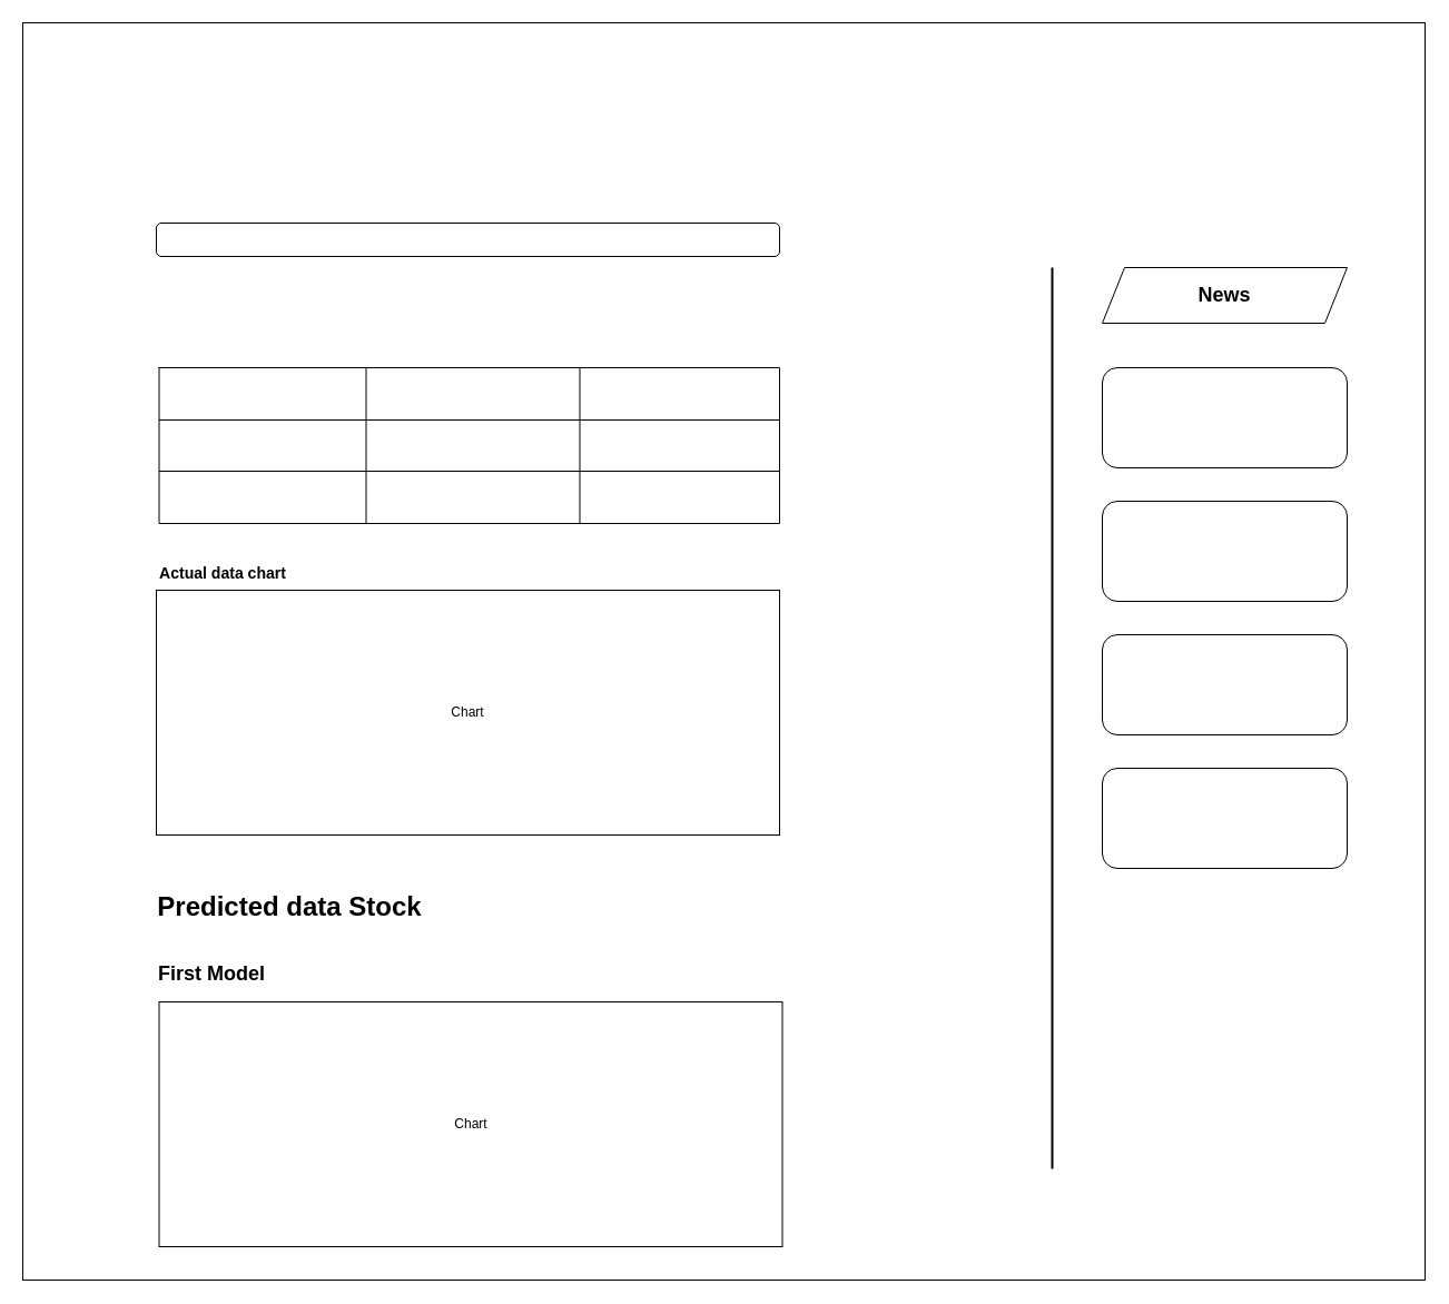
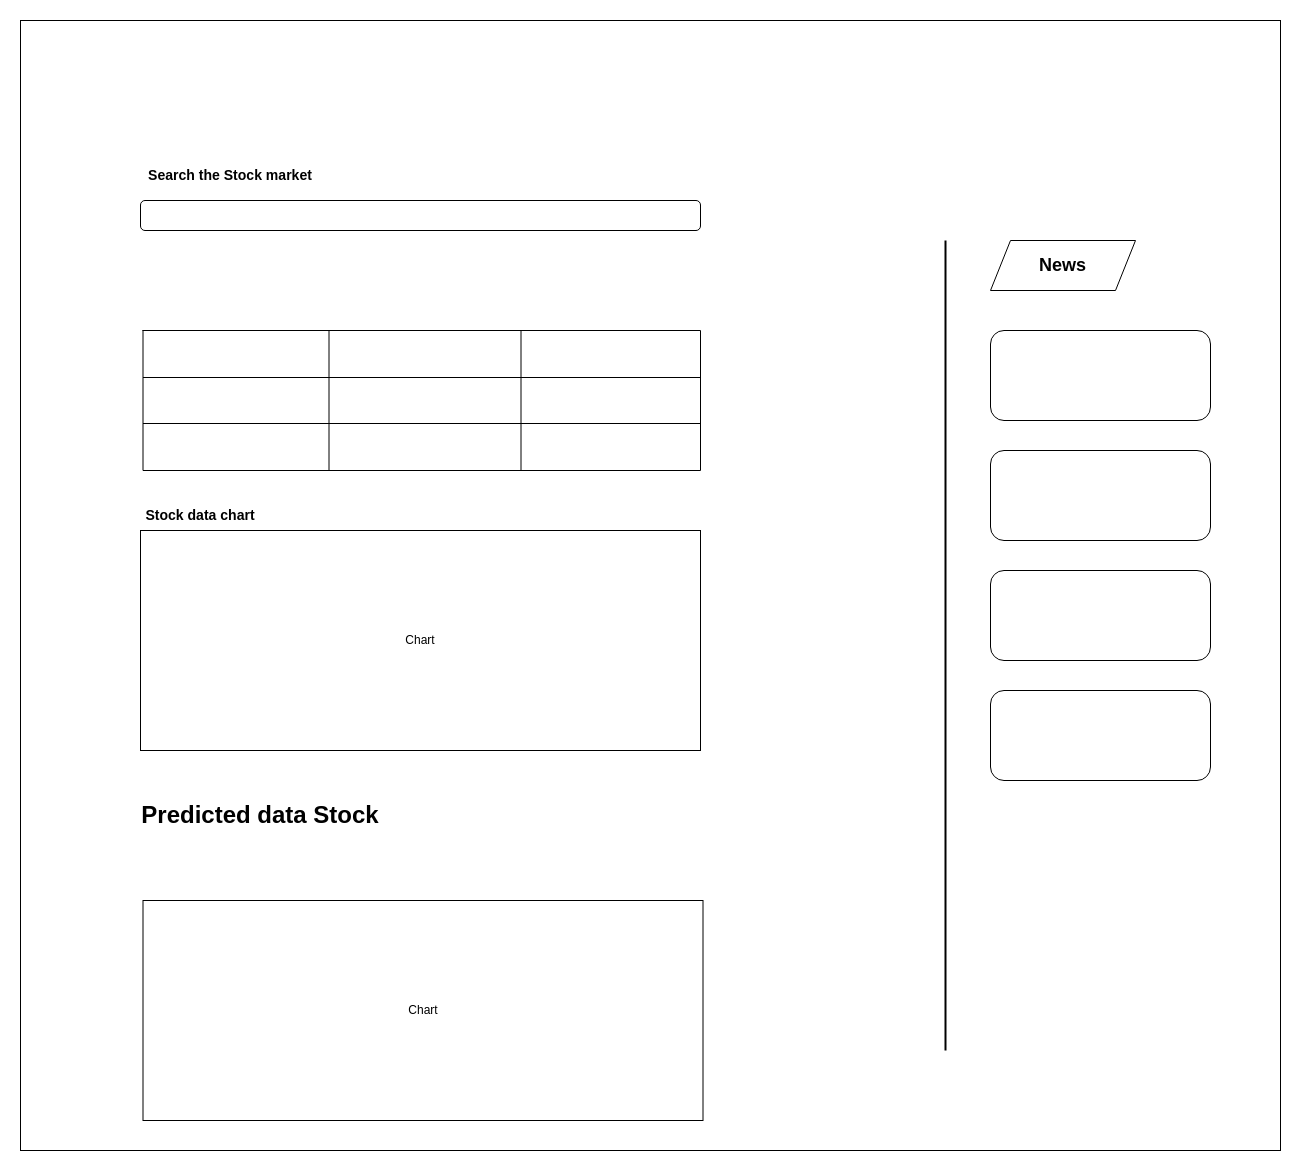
  <mxCell id="0" />
  <mxCell id="1" parent="0" />
  <mxCell id="2" value="" style="rounded=0;whiteSpace=wrap;html=1;" vertex="1" parent="1"><mxGeometry y="20" width="1260" height="1130" as="geometry" x="20" /></mxCell>
  <mxCell id="3" value="" style="rounded=1;whiteSpace=wrap;html=1;" vertex="1" parent="1"><mxGeometry x="140" y="200" width="560" height="30" as="geometry" /></mxCell>
  <mxCell id="4" value="" style="shape=table;startSize=0;container=1;collapsible=0;childLayout=tableLayout;fontSize=16;" vertex="1" parent="1"><mxGeometry x="142.5" y="330" width="557.5" height="140" as="geometry" /></mxCell>
  <mxCell id="5" value="" style="shape=tableRow;horizontal=0;startSize=0;swimlaneHead=0;swimlaneBody=0;strokeColor=inherit;top=0;left=0;bottom=0;right=0;collapsible=0;dropTarget=0;fillColor=none;points=[[0,0.5],[1,0.5]];portConstraint=eastwest;fontSize=16;" vertex="1" parent="4"><mxGeometry width="557.5" height="47" as="geometry" /></mxCell>
  <mxCell id="6" value="" style="shape=partialRectangle;html=1;whiteSpace=wrap;connectable=0;strokeColor=inherit;overflow=hidden;fillColor=none;top=0;left=0;bottom=0;right=0;pointerEvents=1;fontSize=16;" vertex="1" parent="5"><mxGeometry width="186" height="47" as="geometry"><mxRectangle width="186" height="47" as="alternateBounds" /></mxGeometry></mxCell>
  <mxCell id="7" value="" style="shape=partialRectangle;html=1;whiteSpace=wrap;connectable=0;strokeColor=inherit;overflow=hidden;fillColor=none;top=0;left=0;bottom=0;right=0;pointerEvents=1;fontSize=16;" vertex="1" parent="5"><mxGeometry x="186" width="192" height="47" as="geometry"><mxRectangle width="192" height="47" as="alternateBounds" /></mxGeometry></mxCell>
  <mxCell id="8" value="" style="shape=partialRectangle;html=1;whiteSpace=wrap;connectable=0;strokeColor=inherit;overflow=hidden;fillColor=none;top=0;left=0;bottom=0;right=0;pointerEvents=1;fontSize=16;" vertex="1" parent="5"><mxGeometry x="378" width="180" height="47" as="geometry"><mxRectangle width="180" height="47" as="alternateBounds" /></mxGeometry></mxCell>
  <mxCell id="9" value="" style="shape=tableRow;horizontal=0;startSize=0;swimlaneHead=0;swimlaneBody=0;strokeColor=inherit;top=0;left=0;bottom=0;right=0;collapsible=0;dropTarget=0;fillColor=none;points=[[0,0.5],[1,0.5]];portConstraint=eastwest;fontSize=16;" vertex="1" parent="4"><mxGeometry y="47" width="557.5" height="46" as="geometry" /></mxCell>
  <mxCell id="10" value="" style="shape=partialRectangle;html=1;whiteSpace=wrap;connectable=0;strokeColor=inherit;overflow=hidden;fillColor=none;top=0;left=0;bottom=0;right=0;pointerEvents=1;fontSize=16;" vertex="1" parent="9"><mxGeometry width="186" height="46" as="geometry"><mxRectangle width="186" height="46" as="alternateBounds" /></mxGeometry></mxCell>
  <mxCell id="11" value="" style="shape=partialRectangle;html=1;whiteSpace=wrap;connectable=0;strokeColor=inherit;overflow=hidden;fillColor=none;top=0;left=0;bottom=0;right=0;pointerEvents=1;fontSize=16;" vertex="1" parent="9"><mxGeometry x="186" width="192" height="46" as="geometry"><mxRectangle width="192" height="46" as="alternateBounds" /></mxGeometry></mxCell>
  <mxCell id="12" value="" style="shape=partialRectangle;html=1;whiteSpace=wrap;connectable=0;strokeColor=inherit;overflow=hidden;fillColor=none;top=0;left=0;bottom=0;right=0;pointerEvents=1;fontSize=16;" vertex="1" parent="9"><mxGeometry x="378" width="180" height="46" as="geometry"><mxRectangle width="180" height="46" as="alternateBounds" /></mxGeometry></mxCell>
  <mxCell id="13" value="" style="shape=tableRow;horizontal=0;startSize=0;swimlaneHead=0;swimlaneBody=0;strokeColor=inherit;top=0;left=0;bottom=0;right=0;collapsible=0;dropTarget=0;fillColor=none;points=[[0,0.5],[1,0.5]];portConstraint=eastwest;fontSize=16;" vertex="1" parent="4"><mxGeometry y="93" width="557.5" height="47" as="geometry" /></mxCell>
  <mxCell id="14" value="" style="shape=partialRectangle;html=1;whiteSpace=wrap;connectable=0;strokeColor=inherit;overflow=hidden;fillColor=none;top=0;left=0;bottom=0;right=0;pointerEvents=1;fontSize=16;" vertex="1" parent="13"><mxGeometry width="186" height="47" as="geometry"><mxRectangle width="186" height="47" as="alternateBounds" /></mxGeometry></mxCell>
  <mxCell id="15" value="" style="shape=partialRectangle;html=1;whiteSpace=wrap;connectable=0;strokeColor=inherit;overflow=hidden;fillColor=none;top=0;left=0;bottom=0;right=0;pointerEvents=1;fontSize=16;" vertex="1" parent="13"><mxGeometry x="186" width="192" height="47" as="geometry"><mxRectangle width="192" height="47" as="alternateBounds" /></mxGeometry></mxCell>
  <mxCell id="16" value="" style="shape=partialRectangle;html=1;whiteSpace=wrap;connectable=0;strokeColor=inherit;overflow=hidden;fillColor=none;top=0;left=0;bottom=0;right=0;pointerEvents=1;fontSize=16;" vertex="1" parent="13"><mxGeometry x="378" width="180" height="47" as="geometry"><mxRectangle width="180" height="47" as="alternateBounds" /></mxGeometry></mxCell>
+ <mxCell id="17" value="&lt;h3&gt;Search the Stock market&lt;/h3&gt;" style="text;html=1;strokeColor=none;fillColor=none;align=center;verticalAlign=middle;whiteSpace=wrap;rounded=0;" vertex="1" parent="1"><mxGeometry x="140" y="160" width="180" height="30" as="geometry" /></mxCell>
  <mxCell id="18" value="Chart" style="rounded=0;whiteSpace=wrap;html=1;" vertex="1" parent="1"><mxGeometry x="140" y="530" width="560" height="220" as="geometry" /></mxCell>
- <mxCell id="19" value="&lt;h3&gt;Actual data chart&lt;/h3&gt;" style="text;html=1;strokeColor=none;fillColor=none;align=center;verticalAlign=middle;whiteSpace=wrap;rounded=0;" vertex="1" parent="1"><mxGeometry x="140" y="500" width="120" height="30" as="geometry" /></mxCell>
+ <mxCell id="19" value="&lt;h3&gt;Stock data chart&lt;/h3&gt;" style="text;html=1;strokeColor=none;fillColor=none;align=center;verticalAlign=middle;whiteSpace=wrap;rounded=0;" vertex="1" parent="1"><mxGeometry x="140" y="500" width="120" height="30" as="geometry" /></mxCell>
  <mxCell id="20" value="Chart" style="rounded=0;whiteSpace=wrap;html=1;" vertex="1" parent="1"><mxGeometry x="142.5" y="900" width="560" height="220" as="geometry" /></mxCell>
  <mxCell id="21" value="&lt;h1&gt;Predicted data Stock&lt;/h1&gt;" style="text;html=1;strokeColor=none;fillColor=none;align=center;verticalAlign=middle;whiteSpace=wrap;rounded=0;" vertex="1" parent="1"><mxGeometry x="140" y="800" width="240" height="30" as="geometry" /></mxCell>
  <mxCell id="22" value="" style="line;strokeWidth=2;direction=south;html=1;" vertex="1" parent="1"><mxGeometry x="940" y="240" width="10" height="810" as="geometry" /></mxCell>
- <mxCell id="23" value="&lt;h2&gt;News&lt;/h2&gt;" style="shape=parallelogram;perimeter=parallelogramPerimeter;whiteSpace=wrap;html=1;fixedSize=1;" vertex="1" parent="1"><mxGeometry x="990" y="240" width="220" height="50" as="geometry" /></mxCell>
+ <mxCell id="23" value="&lt;h2&gt;News&lt;/h2&gt;" style="shape=parallelogram;perimeter=parallelogramPerimeter;whiteSpace=wrap;html=1;fixedSize=1;" vertex="1" parent="1"><mxGeometry x="990" y="240" width="145" height="50" as="geometry" /></mxCell>
  <mxCell id="24" value="" style="rounded=1;whiteSpace=wrap;html=1;" vertex="1" parent="1"><mxGeometry x="990" y="330" width="220" height="90" as="geometry" /></mxCell>
  <mxCell id="25" value="" style="rounded=1;whiteSpace=wrap;html=1;" vertex="1" parent="1"><mxGeometry x="990" y="450" width="220" height="90" as="geometry" /></mxCell>
  <mxCell id="26" value="" style="rounded=1;whiteSpace=wrap;html=1;" vertex="1" parent="1"><mxGeometry x="990" y="570" width="220" height="90" as="geometry" /></mxCell>
  <mxCell id="27" value="" style="rounded=1;whiteSpace=wrap;html=1;" vertex="1" parent="1"><mxGeometry x="990" y="690" width="220" height="90" as="geometry" /></mxCell>
- <mxCell id="28" value="&lt;h2&gt;First Model&lt;/h2&gt;" style="text;html=1;strokeColor=none;fillColor=none;align=left;verticalAlign=middle;whiteSpace=wrap;rounded=0;" vertex="1" parent="1"><mxGeometry x="140" y="860" width="150" height="30" as="geometry" /></mxCell>
